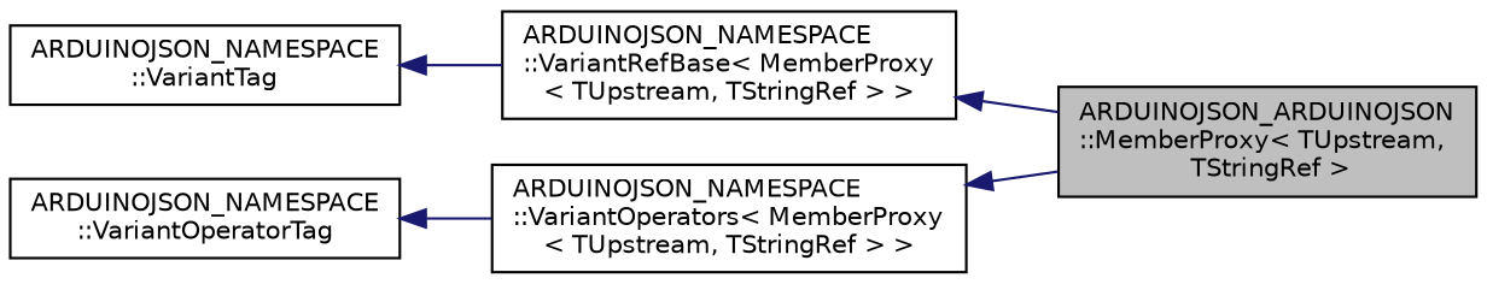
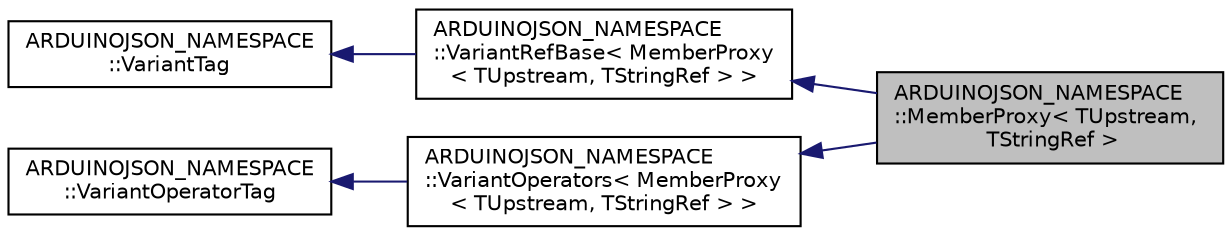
  digraph {
    rankdir=LR
    node [color=black fillcolor=white fontname=Helvetica fontsize=10 shape=record style=filled]
    edge [color=midnightblue dir=back fontname=Helvetica fontsize=10 labelfontname=Helvetica labelfontsize=10 style=solid]
-   n1 [fillcolor=grey75 fontcolor=black height=0.2 label="ARDUINOJSON_ARDUINOJSON\l::MemberProxy\< TUpstream,\l TStringRef \>" width=0.4]
+   n1 [fillcolor=grey75 fontcolor=black height=0.2 label="ARDUINOJSON_NAMESPACE\l::MemberProxy\< TUpstream,\l TStringRef \>" width=0.4]
    n2 [height=0.2 label="ARDUINOJSON_NAMESPACE\l::VariantRefBase\< MemberProxy\l\< TUpstream, TStringRef \> \>" width=0.4]
    n3 [height=0.2 label="ARDUINOJSON_NAMESPACE\l::VariantTag" width=0.4]
    n4 [height=0.2 label="ARDUINOJSON_NAMESPACE\l::VariantOperators\< MemberProxy\l\< TUpstream, TStringRef \> \>" width=0.4]
    n5 [height=0.2 label="ARDUINOJSON_NAMESPACE\l::VariantOperatorTag" width=0.4]
    n2 -> n1
    n3 -> n2
    n4 -> n1
    n5 -> n4
  }
